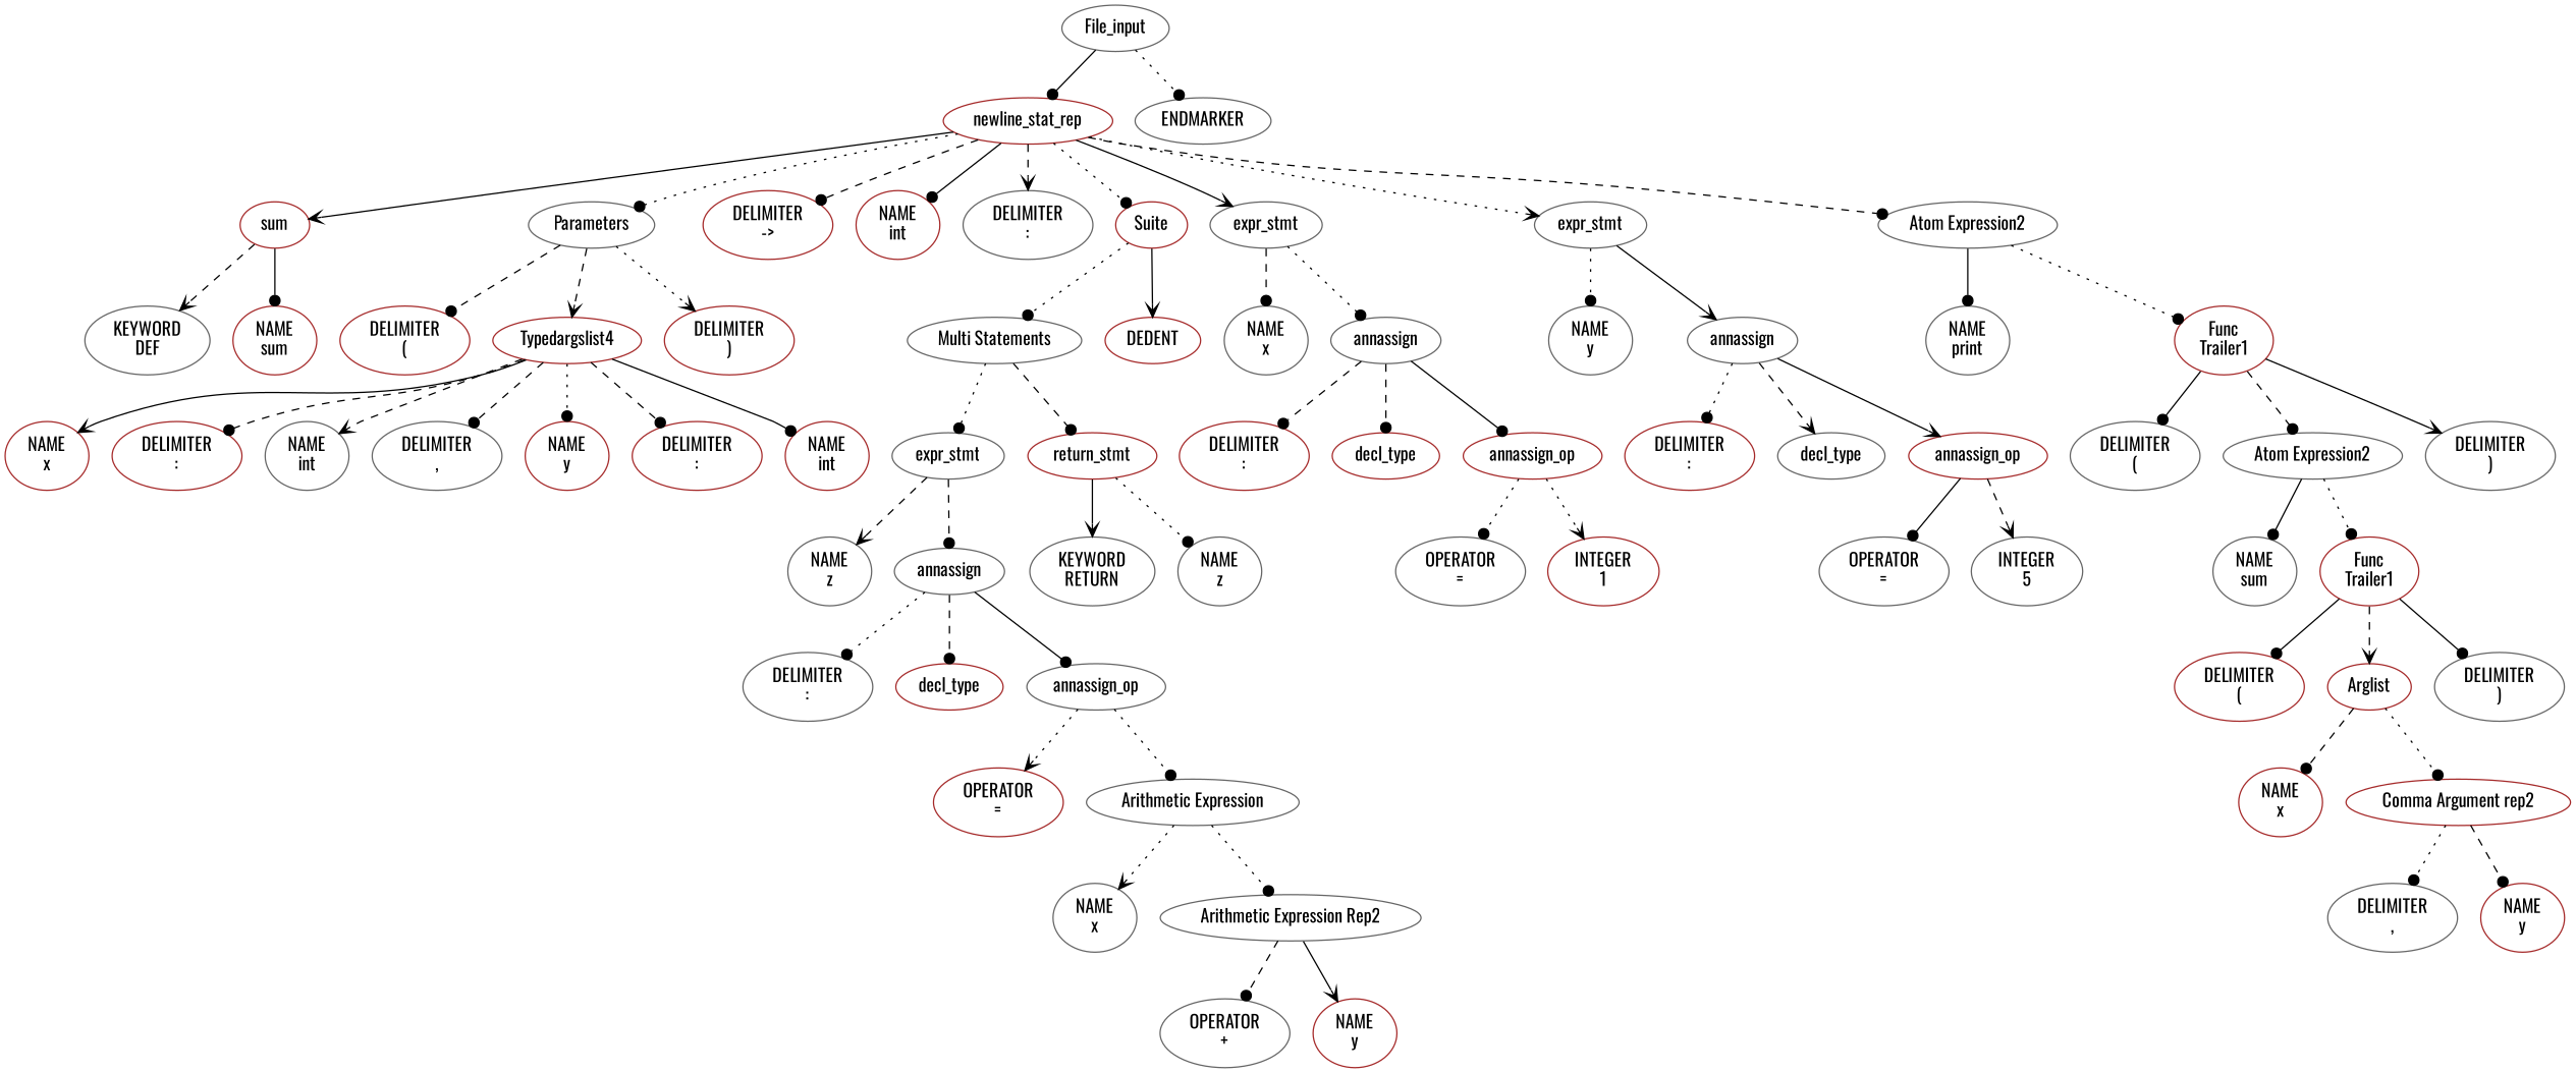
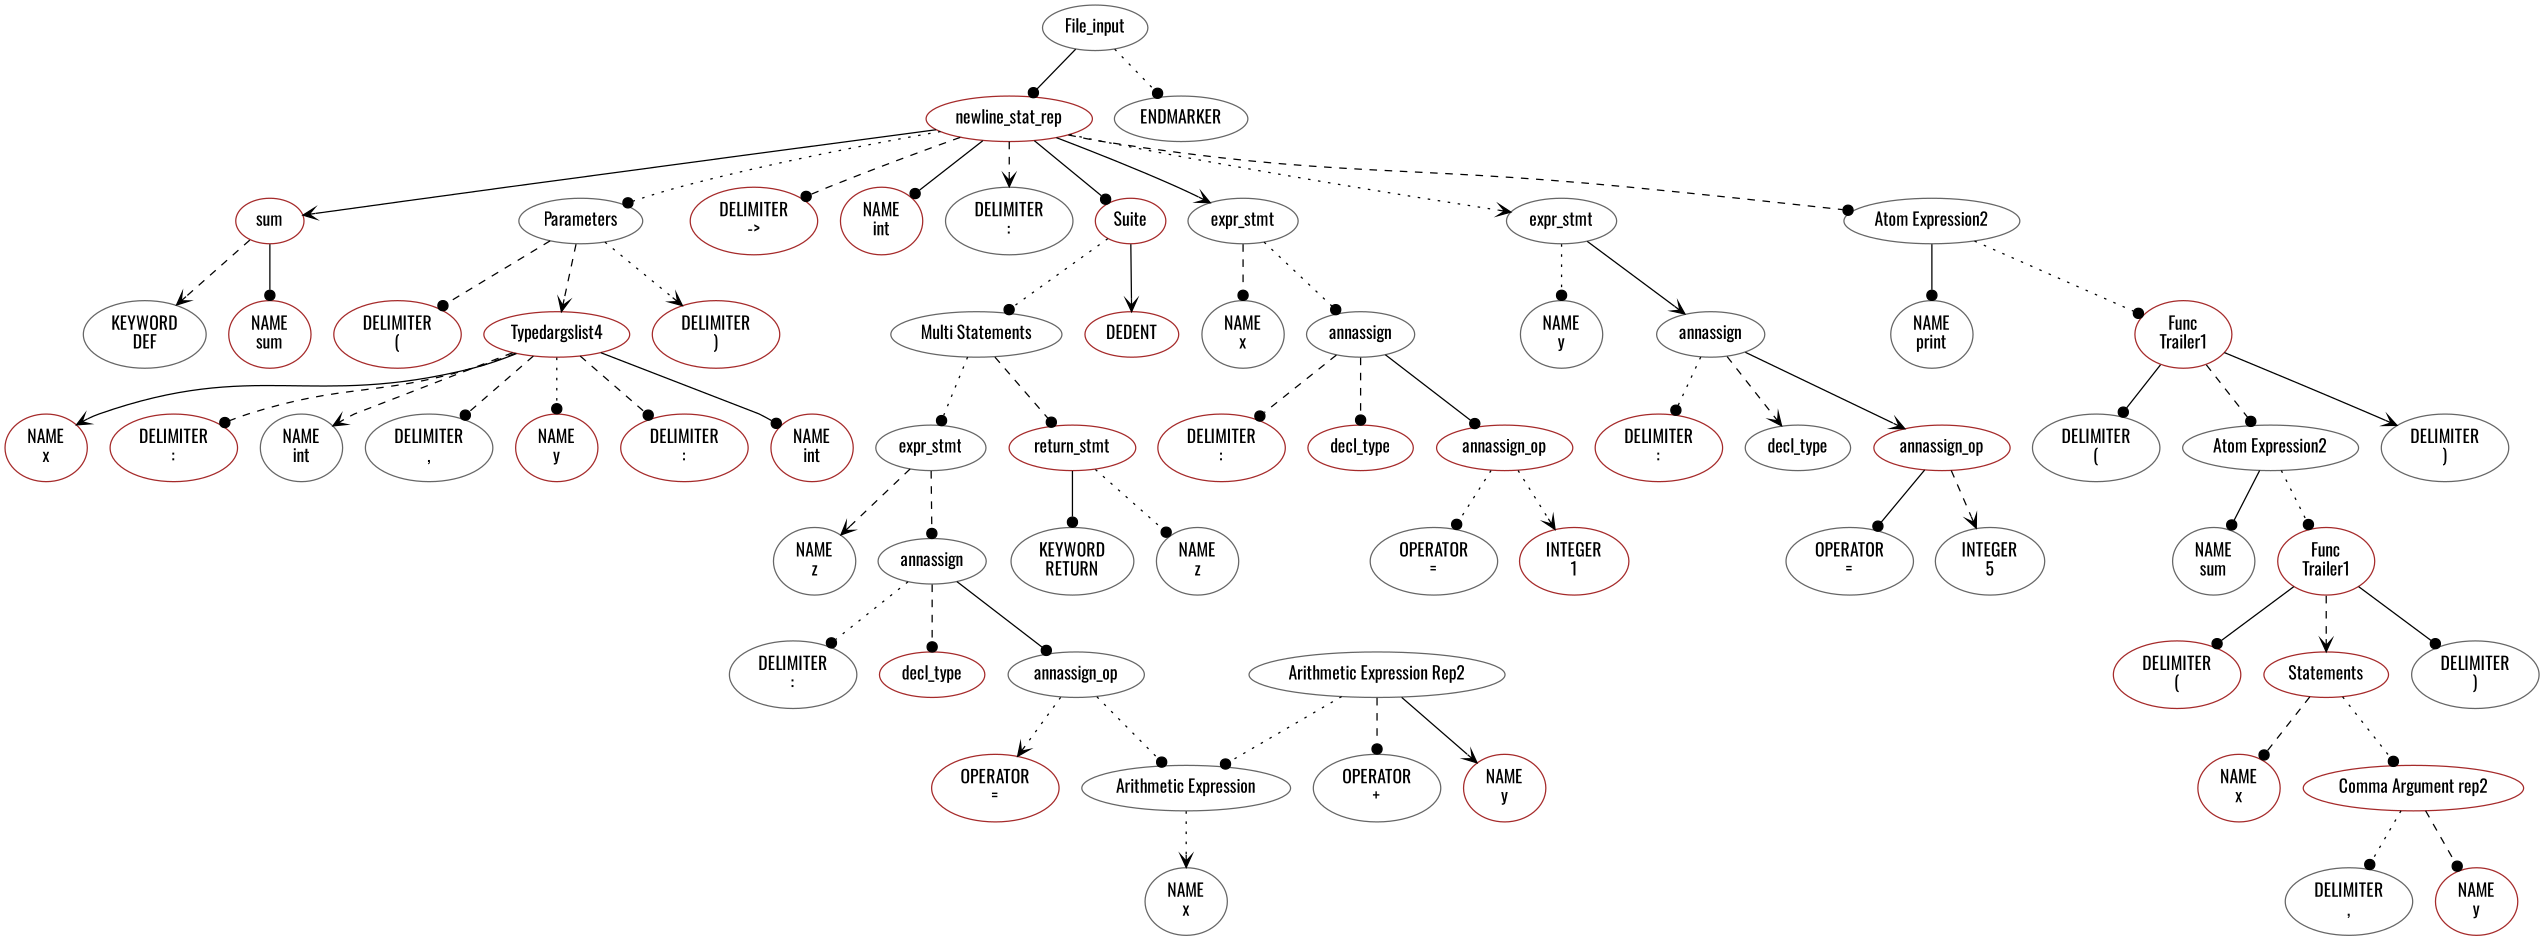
  digraph {
    fontname=Oswald
    node [color=gray40 fontname=Oswald]
    edge [arrowhead=dot fontname=Oswald style=dashed]
    n1 [label=File_input]
    n2 [color=brown label=newline_stat_rep]
    n3 [label=ENDMARKER]
    n4 [color=brown label=sum]
    n5 [label=Parameters]
    n6 [color=brown label="DELIMITER\n->"]
    n7 [color=brown label="NAME\nint"]
    n8 [label="DELIMITER\n:"]
    n9 [color=brown label=Suite]
    n10 [label=expr_stmt]
    n11 [label=expr_stmt]
    n12 [label="Atom Expression2"]
    n13 [label="KEYWORD\nDEF"]
    n14 [color=brown label="NAME\nsum"]
    n15 [color=brown label="DELIMITER\n("]
    n16 [color=brown label=Typedargslist4]
    n17 [color=brown label="DELIMITER\n)"]
    n18 [label="Multi Statements"]
    n19 [color=brown label=DEDENT]
    n20 [label="NAME\nx"]
    n21 [label=annassign]
    n22 [label="NAME\ny"]
    n23 [label=annassign]
    n24 [label="NAME\nprint"]
    n25 [color=brown label="Func\nTrailer1"]
    n26 [color=brown label="NAME\nx"]
    n27 [color=brown label="DELIMITER\n:"]
    n28 [label="NAME\nint"]
    n29 [label="DELIMITER\n,"]
    n30 [color=brown label="NAME\ny"]
    n31 [color=brown label="DELIMITER\n:"]
    n32 [color=brown label="NAME\nint"]
    n33 [label=expr_stmt]
    n34 [color=brown label=return_stmt]
    n35 [label="NAME\nz"]
    n36 [label=annassign]
    n37 [label="KEYWORD\nRETURN"]
    n38 [label="NAME\nz"]
    n39 [label="DELIMITER\n:"]
    n40 [color=brown label=decl_type]
    n41 [label=annassign_op]
    n42 [color=brown label="OPERATOR\n="]
    n43 [label="Arithmetic Expression"]
    n44 [label="NAME\nx"]
    n45 [label="Arithmetic Expression Rep2"]
    n46 [label="OPERATOR\n+"]
    n47 [color=brown label="NAME\ny"]
    n48 [color=brown label="DELIMITER\n:"]
    n49 [color=brown label=decl_type]
    n50 [color=brown label=annassign_op]
    n51 [label="OPERATOR\n="]
    n52 [color=brown label="INTEGER\n1"]
    n53 [color=brown label="DELIMITER\n:"]
    n54 [label=decl_type]
    n55 [color=brown label=annassign_op]
    n56 [label="OPERATOR\n="]
    n57 [label="INTEGER\n5"]
    n58 [label="DELIMITER\n("]
    n59 [label="Atom Expression2"]
    n60 [label="DELIMITER\n)"]
    n61 [label="NAME\nsum"]
    n62 [color=brown label="Func\nTrailer1"]
    n63 [color=brown label="DELIMITER\n("]
-   n64 [color=brown label=Arglist]
+   n64 [color=brown label=Statements]
    n65 [label="DELIMITER\n)"]
    n66 [color=brown label="NAME\nx"]
    n67 [color=brown label="Comma Argument rep2"]
    n68 [label="DELIMITER\n,"]
    n69 [color=brown label="NAME\ny"]
    n1 -> n2 [style=solid]
    n1 -> n3 [style=dotted]
    n2 -> n4 [arrowhead=vee style=solid]
    n2 -> n5 [style=dotted]
    n2 -> n6
    n2 -> n7 [style=solid]
    n2 -> n8 [arrowhead=vee]
-   n2 -> n9 [style=dotted]
+   n2 -> n9 [style=solid]
    n2 -> n10 [arrowhead=vee style=solid]
    n2 -> n11 [arrowhead=vee style=dotted]
    n2 -> n12
    n4 -> n13 [arrowhead=vee]
    n4 -> n14 [style=solid]
    n5 -> n15
    n5 -> n16 [arrowhead=vee]
    n5 -> n17 [arrowhead=vee style=dotted]
    n9 -> n18 [style=dotted]
    n9 -> n19 [arrowhead=vee style=solid]
    n10 -> n20
    n10 -> n21 [style=dotted]
    n11 -> n22 [style=dotted]
    n11 -> n23 [arrowhead=vee style=solid]
    n12 -> n24 [style=solid]
    n12 -> n25 [style=dotted]
    n16 -> n26 [arrowhead=vee style=solid]
    n16 -> n27
    n16 -> n28 [arrowhead=vee]
    n16 -> n29
    n16 -> n30 [style=dotted]
    n16 -> n31
    n16 -> n32 [style=solid]
    n18 -> n33 [style=dotted]
    n18 -> n34
    n21 -> n48
    n21 -> n49
    n21 -> n50 [style=solid]
    n23 -> n53 [style=dotted]
    n23 -> n54 [arrowhead=vee]
    n23 -> n55 [arrowhead=vee style=solid]
    n25 -> n58 [style=solid]
    n25 -> n59
    n25 -> n60 [arrowhead=vee style=solid]
    n33 -> n35 [arrowhead=vee]
    n33 -> n36
-   n34 -> n37 [arrowhead=vee style=solid]
+   n34 -> n37 [style=solid]
    n34 -> n38 [style=dotted]
    n36 -> n39 [style=dotted]
    n36 -> n40
    n36 -> n41 [style=solid]
    n41 -> n42 [arrowhead=vee style=dotted]
    n41 -> n43 [style=dotted]
    n43 -> n44 [arrowhead=vee style=dotted]
-   n43 -> n45 [style=dotted]
+   n45 -> n43 [style=dotted]
    n45 -> n46
    n45 -> n47 [arrowhead=vee style=solid]
    n50 -> n51 [style=dotted]
    n50 -> n52 [arrowhead=vee style=dotted]
    n55 -> n56 [style=solid]
    n55 -> n57 [arrowhead=vee]
    n59 -> n61 [style=solid]
    n59 -> n62 [style=dotted]
    n62 -> n63 [style=solid]
    n62 -> n64 [arrowhead=vee]
    n62 -> n65 [style=solid]
    n64 -> n66
    n64 -> n67 [style=dotted]
    n67 -> n68 [style=dotted]
    n67 -> n69
  }
